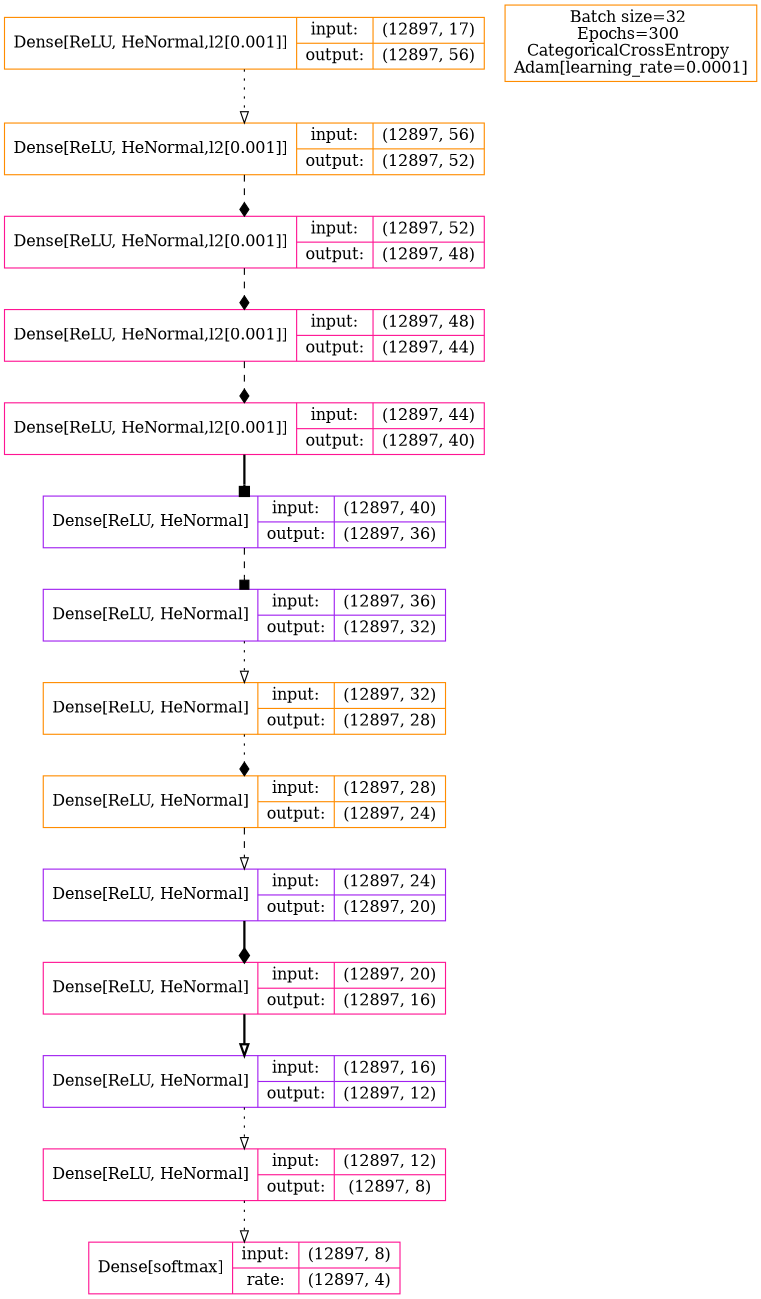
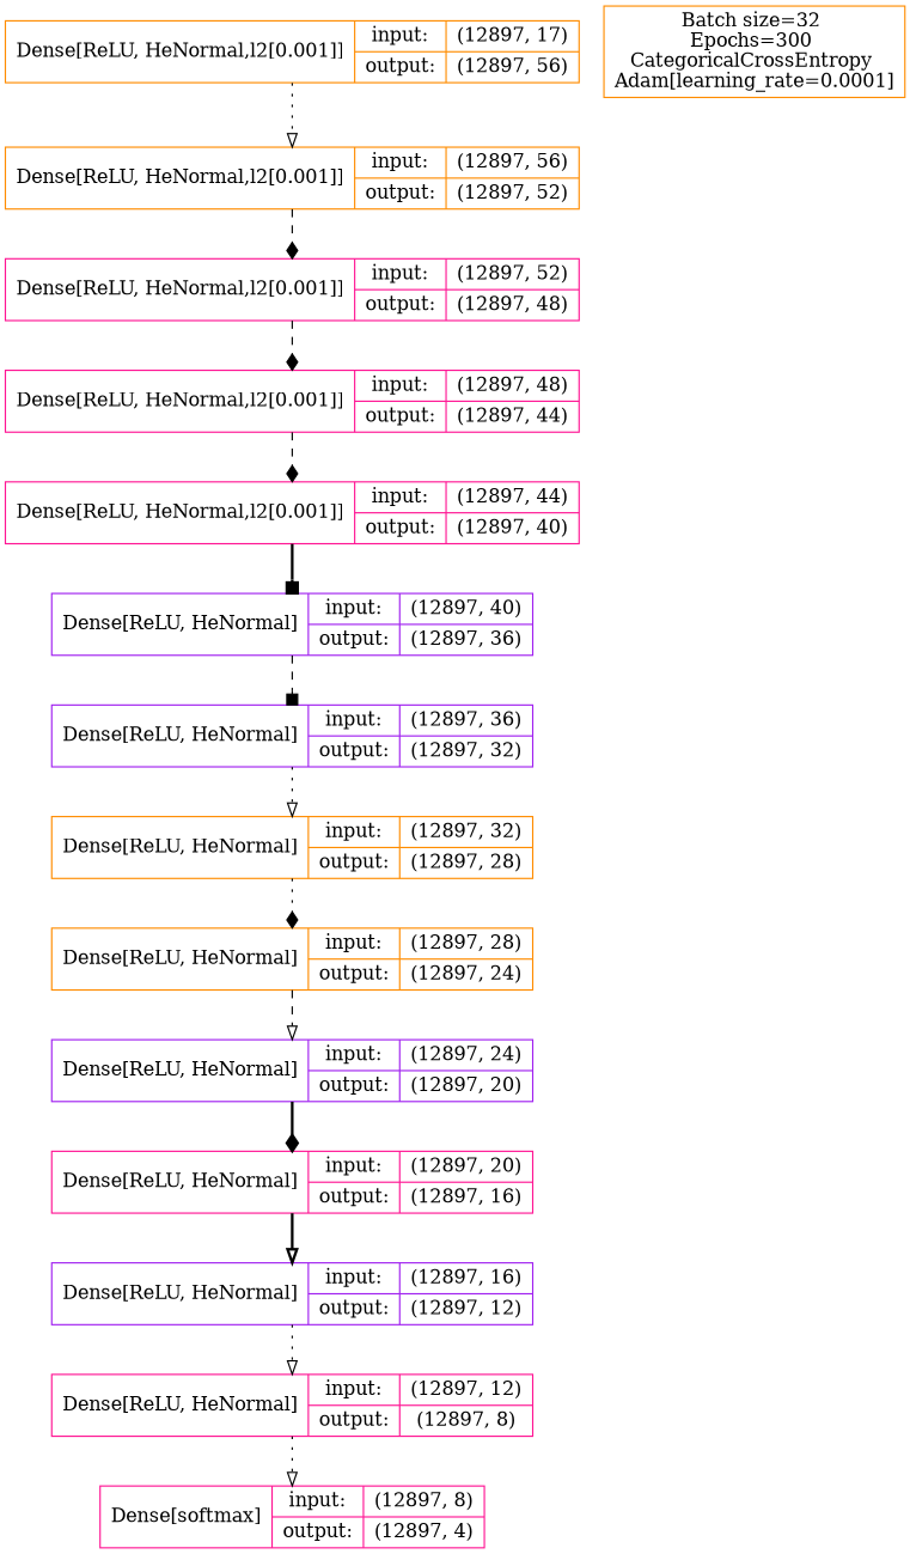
  digraph {
    rankdir=TB
    node [shape=record color=deeppink]
    edge [style=dotted arrowhead=onormal]
    n1 [label="Dense[ReLU, HeNormal,l2[0.001]]|{input:|output:}|{{(12897, 17)}|{(12897, 56)}}" color=darkorange]
    n2 [label="Dense[ReLU, HeNormal,l2[0.001]]|{input:|output:}|{{(12897, 56)}|{(12897, 52)}}" color=darkorange]
    n3 [label="Dense[ReLU, HeNormal,l2[0.001]]|{input:|output:}|{{(12897, 52)}|{(12897, 48)}}"]
    n4 [label="Dense[ReLU, HeNormal,l2[0.001]]|{input:|output:}|{{(12897, 48)}|{(12897, 44)}}"]
    n5 [label="Dense[ReLU, HeNormal,l2[0.001]]|{input:|output:}|{{(12897, 44)}|{(12897, 40)}}"]
    n6 [label="Dense[ReLU, HeNormal]|{input:|output:}|{{(12897, 40)}|{(12897, 36)}}" color=purple]
    n7 [label="Dense[ReLU, HeNormal]|{input:|output:}|{{(12897, 36)}|{(12897, 32)}}" color=purple]
    n8 [label="Dense[ReLU, HeNormal]|{input:|output:}|{{(12897, 32)}|{(12897, 28)}}" color=darkorange]
    n9 [label="Dense[ReLU, HeNormal]|{input:|output:}|{{(12897, 28)}|{(12897, 24)}}" color=darkorange]
    n10 [label="Dense[ReLU, HeNormal]|{input:|output:}|{{(12897, 24)}|{(12897, 20)}}" color=purple]
    n11 [label="Dense[ReLU, HeNormal]|{input:|output:}|{{(12897, 20)}|{(12897, 16)}}"]
    n12 [label="Dense[ReLU, HeNormal]|{input:|output:}|{{(12897, 16)}|{(12897, 12)}}" color=purple]
    n13 [label="Dense[ReLU, HeNormal]|{input:|output:}|{{(12897, 12)}|{(12897, 8)}}"]
-   n14 [label="Dense[softmax]\n|{input:|rate:}|{{(12897, 8)}|{(12897, 4)}}"]
+   n14 [label="Dense[softmax]\n|{input:|output:}|{{(12897, 8)}|{(12897, 4)}}"]
    n15 [label="Batch size=32 \nEpochs=300 \nCategoricalCrossEntropy \nAdam[learning_rate=0.0001]" color=darkorange]
    n1 -> n2
    n2 -> n3 [style=dashed arrowhead=diamond]
    n3 -> n4 [style=dashed arrowhead=diamond]
    n4 -> n5 [style=dashed arrowhead=diamond]
    n5 -> n6 [style=bold arrowhead=box]
    n6 -> n7 [style=dashed arrowhead=box]
    n7 -> n8
    n8 -> n9 [arrowhead=diamond]
    n9 -> n10 [style=dashed]
    n10 -> n11 [style=bold arrowhead=diamond]
    n11 -> n12 [style=bold]
    n12 -> n13
    n13 -> n14
  }
